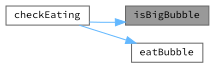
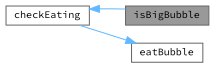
  digraph {
    fontname="Source Code Pro"
    rankdir=RL
    node [color=grey40 fillcolor=white fontname="Source Code Pro" fontsize=10 shape=box style=filled]
    edge [color=steelblue1 dir=back fontname="Source Code Pro" fontsize=10 labelfontname=Helvetica labelfontsize=10 style=solid]
    n1 [color=gray40 fillcolor=grey60 fontcolor=black height=0.2 label=isBigBubble width=0.4]
    n2 [height=0.2 label=checkEating width=0.4]
    n3 [height=0.2 label=eatBubble width=0.4]
-   n1 -> n2
+   n2 -> n1
    n3 -> n2
  }
